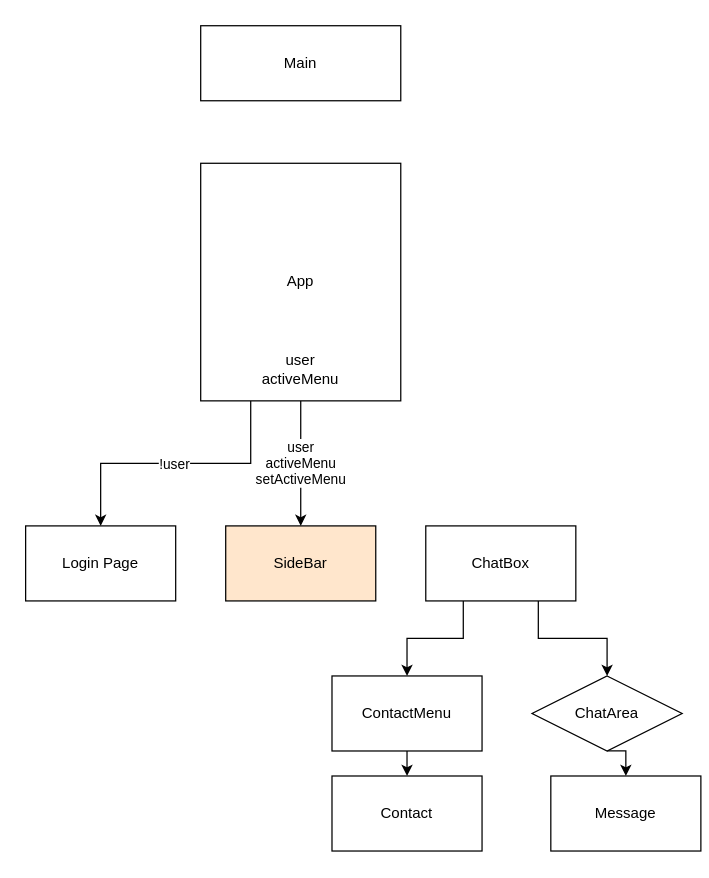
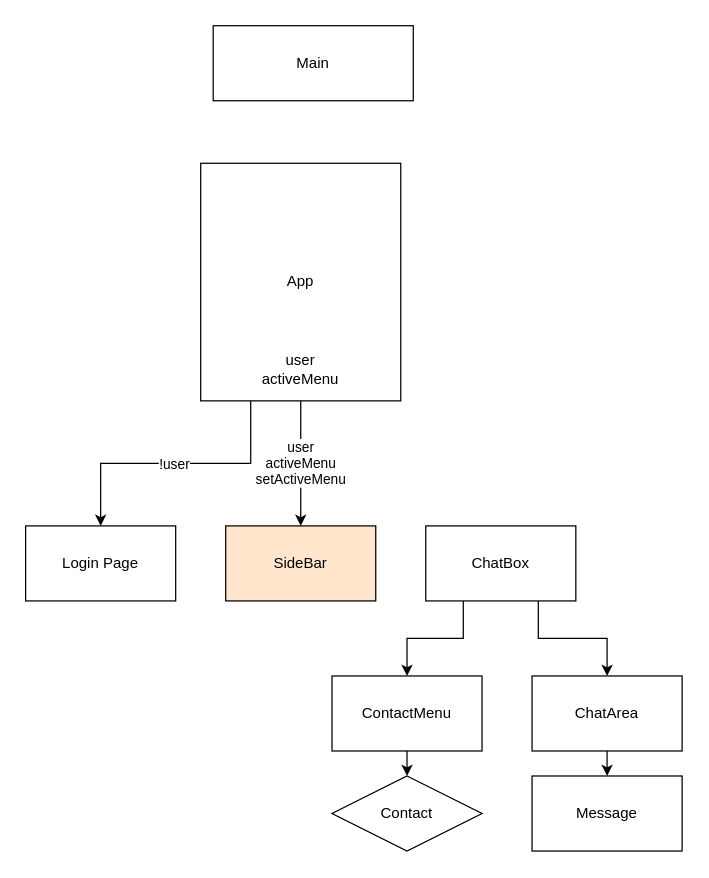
  <mxCell id="0" />
  <mxCell id="1" parent="0" />
  <mxCell id="2" style="edgeStyle=orthogonalEdgeStyle;rounded=0;orthogonalLoop=1;jettySize=auto;html=1;exitX=0.25;exitY=1;exitDx=0;exitDy=0;entryX=0.5;entryY=0;entryDx=0;entryDy=0;" parent="1" source="6" target="7" edge="1"><mxGeometry relative="1" as="geometry" /></mxCell>
  <mxCell id="3" value="!user" style="edgeLabel;html=1;align=center;verticalAlign=middle;resizable=0;points=[];" vertex="1" connectable="0" parent="2"><mxGeometry x="0.018" relative="1" as="geometry"><mxPoint as="offset" /></mxGeometry></mxCell>
  <mxCell id="4" style="edgeStyle=orthogonalEdgeStyle;rounded=0;orthogonalLoop=1;jettySize=auto;html=1;exitX=0.5;exitY=1;exitDx=0;exitDy=0;entryX=0.5;entryY=0;entryDx=0;entryDy=0;" parent="1" source="6" target="8" edge="1"><mxGeometry relative="1" as="geometry" /></mxCell>
  <mxCell id="5" value="user&lt;div&gt;activeMenu&lt;/div&gt;&lt;div&gt;setActiveMenu&lt;/div&gt;" style="edgeLabel;html=1;align=center;verticalAlign=middle;resizable=0;points=[];" vertex="1" connectable="0" parent="4"><mxGeometry x="-0.022" y="-1" relative="1" as="geometry"><mxPoint as="offset" /></mxGeometry></mxCell>
  <mxCell id="6" value="App" style="rounded=0;whiteSpace=wrap;html=1;align=center;" parent="1" vertex="1"><mxGeometry x="160" y="130" width="160" height="190" as="geometry" /></mxCell>
  <mxCell id="7" value="Login Page" style="rounded=0;whiteSpace=wrap;html=1;" parent="1" vertex="1"><mxGeometry x="20" y="420" width="120" height="60" as="geometry" /></mxCell>
  <mxCell id="8" value="SideBar" style="rounded=0;whiteSpace=wrap;html=1;fillColor=#ffe6cc;" parent="1" vertex="1"><mxGeometry x="180" y="420" width="120" height="60" as="geometry" /></mxCell>
  <mxCell id="9" style="edgeStyle=orthogonalEdgeStyle;rounded=0;orthogonalLoop=1;jettySize=auto;html=1;exitX=0.5;exitY=1;exitDx=0;exitDy=0;entryX=0.5;entryY=0;entryDx=0;entryDy=0;" parent="1" source="10" target="13" edge="1"><mxGeometry relative="1" as="geometry" /></mxCell>
- <mxCell id="10" value="ChatArea" style="rhombus;whiteSpace=wrap;html=1;" parent="1" vertex="1"><mxGeometry x="425" y="540" width="120" height="60" as="geometry" /></mxCell>
+ <mxCell id="10" value="ChatArea" style="rounded=0;whiteSpace=wrap;html=1;" parent="1" vertex="1"><mxGeometry x="425" y="540" width="120" height="60" as="geometry" /></mxCell>
  <mxCell id="11" style="edgeStyle=orthogonalEdgeStyle;rounded=0;orthogonalLoop=1;jettySize=auto;html=1;exitX=0.5;exitY=1;exitDx=0;exitDy=0;entryX=0.5;entryY=0;entryDx=0;entryDy=0;" parent="1" source="12" target="14" edge="1"><mxGeometry relative="1" as="geometry" /></mxCell>
  <mxCell id="12" value="ContactMenu" style="rounded=0;whiteSpace=wrap;html=1;" parent="1" vertex="1"><mxGeometry x="265" y="540" width="120" height="60" as="geometry" /></mxCell>
- <mxCell id="13" value="Message" style="rounded=0;whiteSpace=wrap;html=1;" parent="1" vertex="1"><mxGeometry x="440" y="620" width="120" height="60" as="geometry" /></mxCell>
- <mxCell id="14" value="Contact" style="rounded=0;whiteSpace=wrap;html=1;" parent="1" vertex="1"><mxGeometry x="265" y="620" width="120" height="60" as="geometry" /></mxCell>
- <mxCell id="15" value="Main" style="rounded=0;whiteSpace=wrap;html=1;" vertex="1" parent="1"><mxGeometry x="160" y="20" width="160" height="60" as="geometry" /></mxCell>
+ <mxCell id="13" value="Message" style="rounded=0;whiteSpace=wrap;html=1;" parent="1" vertex="1"><mxGeometry x="425" y="620" width="120" height="60" as="geometry" /></mxCell>
+ <mxCell id="14" value="Contact" style="rhombus;whiteSpace=wrap;html=1;" parent="1" vertex="1"><mxGeometry x="265" y="620" width="120" height="60" as="geometry" /></mxCell>
+ <mxCell id="15" value="Main" style="rounded=0;whiteSpace=wrap;html=1;" vertex="1" parent="1"><mxGeometry x="170" y="20" width="160" height="60" as="geometry" /></mxCell>
  <mxCell id="16" value="user&lt;div&gt;activeMenu&lt;/div&gt;" style="text;html=1;align=center;verticalAlign=middle;whiteSpace=wrap;rounded=0;" vertex="1" parent="1"><mxGeometry x="210" y="280" width="60" height="30" as="geometry" /></mxCell>
  <mxCell id="17" style="edgeStyle=orthogonalEdgeStyle;rounded=0;orthogonalLoop=1;jettySize=auto;html=1;exitX=0.75;exitY=1;exitDx=0;exitDy=0;entryX=0.5;entryY=0;entryDx=0;entryDy=0;" edge="1" parent="1" source="19" target="10"><mxGeometry relative="1" as="geometry" /></mxCell>
  <mxCell id="18" style="edgeStyle=orthogonalEdgeStyle;rounded=0;orthogonalLoop=1;jettySize=auto;html=1;exitX=0.25;exitY=1;exitDx=0;exitDy=0;entryX=0.5;entryY=0;entryDx=0;entryDy=0;" edge="1" parent="1" source="19" target="12"><mxGeometry relative="1" as="geometry" /></mxCell>
  <mxCell id="19" value="ChatBox" style="rounded=0;whiteSpace=wrap;html=1;" vertex="1" parent="1"><mxGeometry x="340" y="420" width="120" height="60" as="geometry" /></mxCell>
